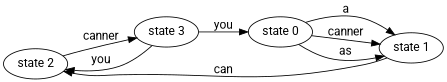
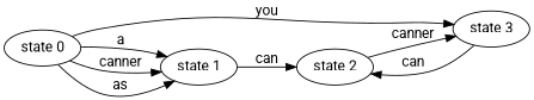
  digraph {
    fontname=Roboto
    rankdir=LR
    node [fontname=Roboto]
    edge [fontname=Roboto]
    "state 2"
    "state 3"
    "state 0"
    "state 1"
    "state 2" -> "state 3" [label=canner]
-   "state 3" -> "state 2" [label=you]
-   "state 3" -> "state 0" [label=you]
+   "state 3" -> "state 2" [label=can]
+   "state 0" -> "state 3" [label=you]
    "state 0" -> "state 1" [label=a]
    "state 0" -> "state 1" [label=canner]
    "state 0" -> "state 1" [label=as]
    "state 1" -> "state 2" [label=can]
  }
